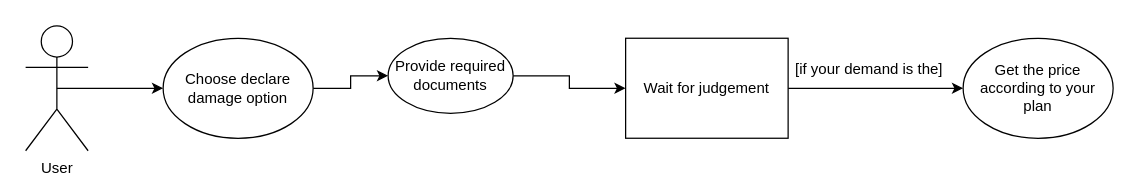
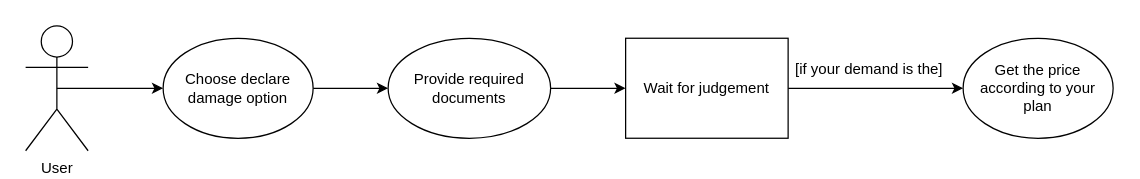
  <mxCell id="0" />
  <mxCell id="1" parent="0" />
  <mxCell id="2" value="User" style="shape=umlActor;verticalLabelPosition=bottom;verticalAlign=top;html=1;outlineConnect=0;" parent="1" vertex="1"><mxGeometry x="20" y="20" width="50" height="100" as="geometry" /></mxCell>
  <mxCell id="3" value="" style="endArrow=classic;html=1;rounded=0;exitX=0.5;exitY=0.5;exitDx=0;exitDy=0;exitPerimeter=0;entryX=0;entryY=0.5;entryDx=0;entryDy=0;" parent="1" source="2" edge="1"><mxGeometry width="50" height="50" relative="1" as="geometry"><mxPoint x="70" y="100" as="sourcePoint" /><mxPoint x="130" y="70" as="targetPoint" /></mxGeometry></mxCell>
  <mxCell id="4" value="" style="edgeStyle=orthogonalEdgeStyle;rounded=0;orthogonalLoop=1;jettySize=auto;html=1;" parent="1" source="5" target="7" edge="1"><mxGeometry relative="1" as="geometry" /></mxCell>
  <mxCell id="5" value="Choose declare damage option" style="ellipse;whiteSpace=wrap;html=1;" parent="1" vertex="1"><mxGeometry x="130" y="30" width="120" height="80" as="geometry" /></mxCell>
  <mxCell id="6" value="" style="edgeStyle=orthogonalEdgeStyle;rounded=0;orthogonalLoop=1;jettySize=auto;html=1;" parent="1" source="7" target="9" edge="1"><mxGeometry relative="1" as="geometry" /></mxCell>
- <mxCell id="7" value="Provide required documents" style="ellipse;whiteSpace=wrap;html=1;" parent="1" vertex="1"><mxGeometry x="310" y="30" width="100" height="60" as="geometry" /></mxCell>
+ <mxCell id="7" value="Provide required documents" style="ellipse;whiteSpace=wrap;html=1;" parent="1" vertex="1"><mxGeometry x="310" y="30" width="130" height="80" as="geometry" /></mxCell>
  <mxCell id="8" value="" style="edgeStyle=orthogonalEdgeStyle;rounded=0;orthogonalLoop=1;jettySize=auto;html=1;" parent="1" source="9" target="10" edge="1"><mxGeometry relative="1" as="geometry" /></mxCell>
  <mxCell id="9" value="Wait for judgement" style="whiteSpace=wrap;html=1;rounded=0;" parent="1" vertex="1"><mxGeometry x="500" y="30" width="130" height="80" as="geometry" /></mxCell>
  <mxCell id="10" value="Get the price according to your plan" style="ellipse;whiteSpace=wrap;html=1;" parent="1" vertex="1"><mxGeometry x="770" y="30" width="120" height="80" as="geometry" /></mxCell>
  <mxCell id="11" value="[if your demand is the]" style="text;html=1;strokeColor=none;fillColor=none;align=center;verticalAlign=middle;whiteSpace=wrap;rounded=0;" parent="1" vertex="1"><mxGeometry x="630" y="40" width="130" height="30" as="geometry" /></mxCell>
